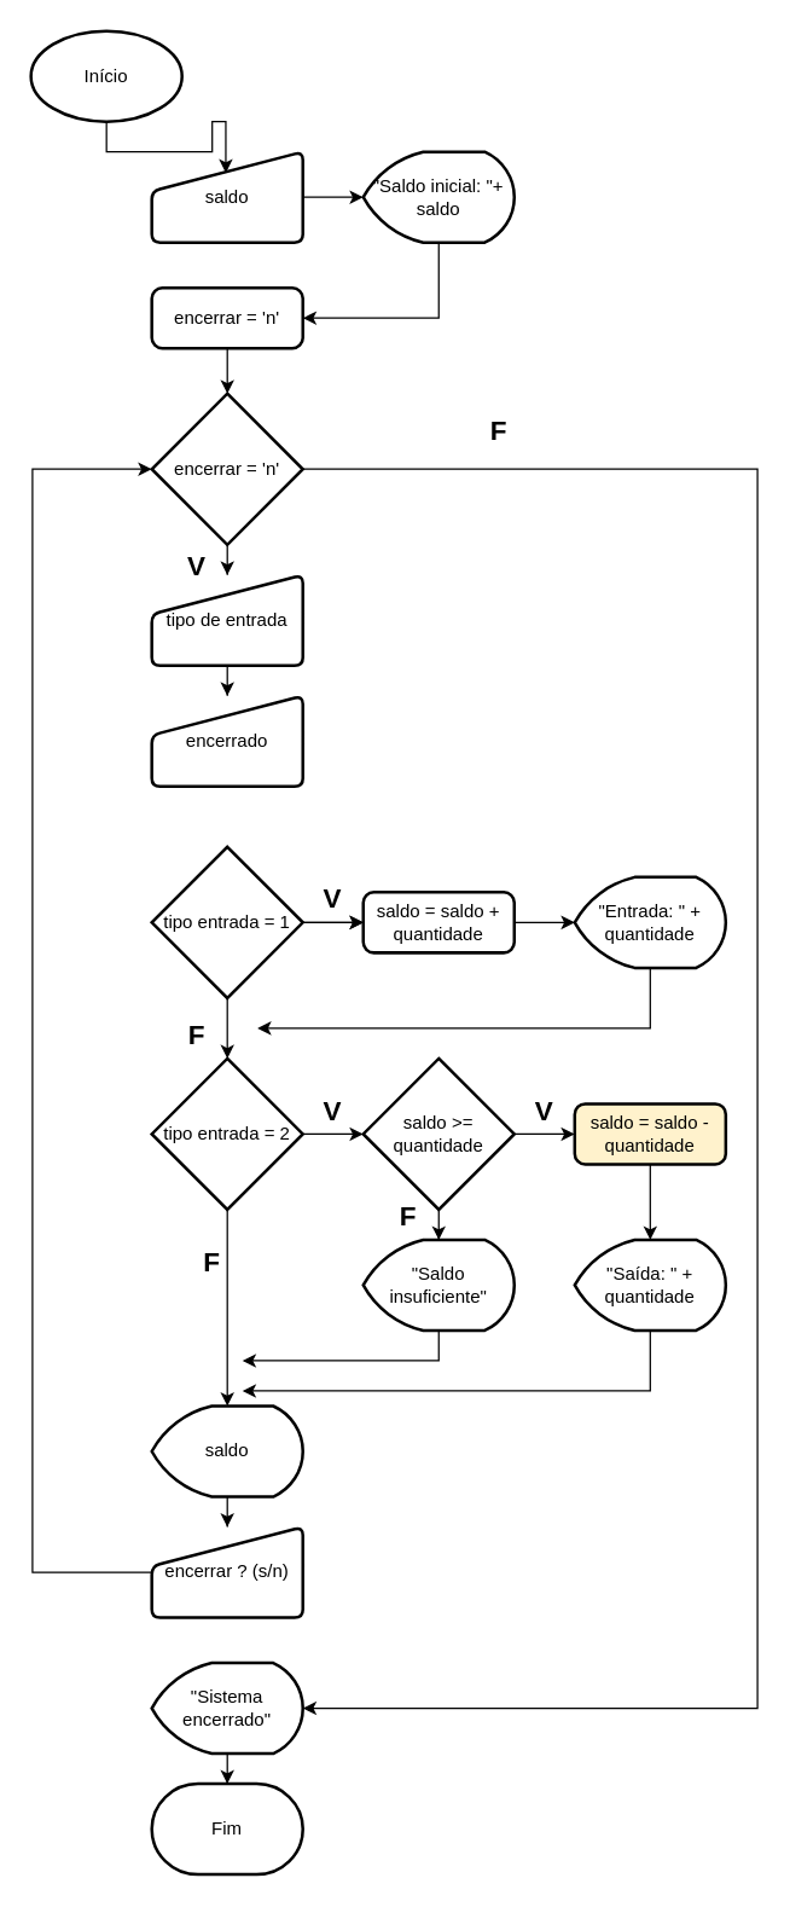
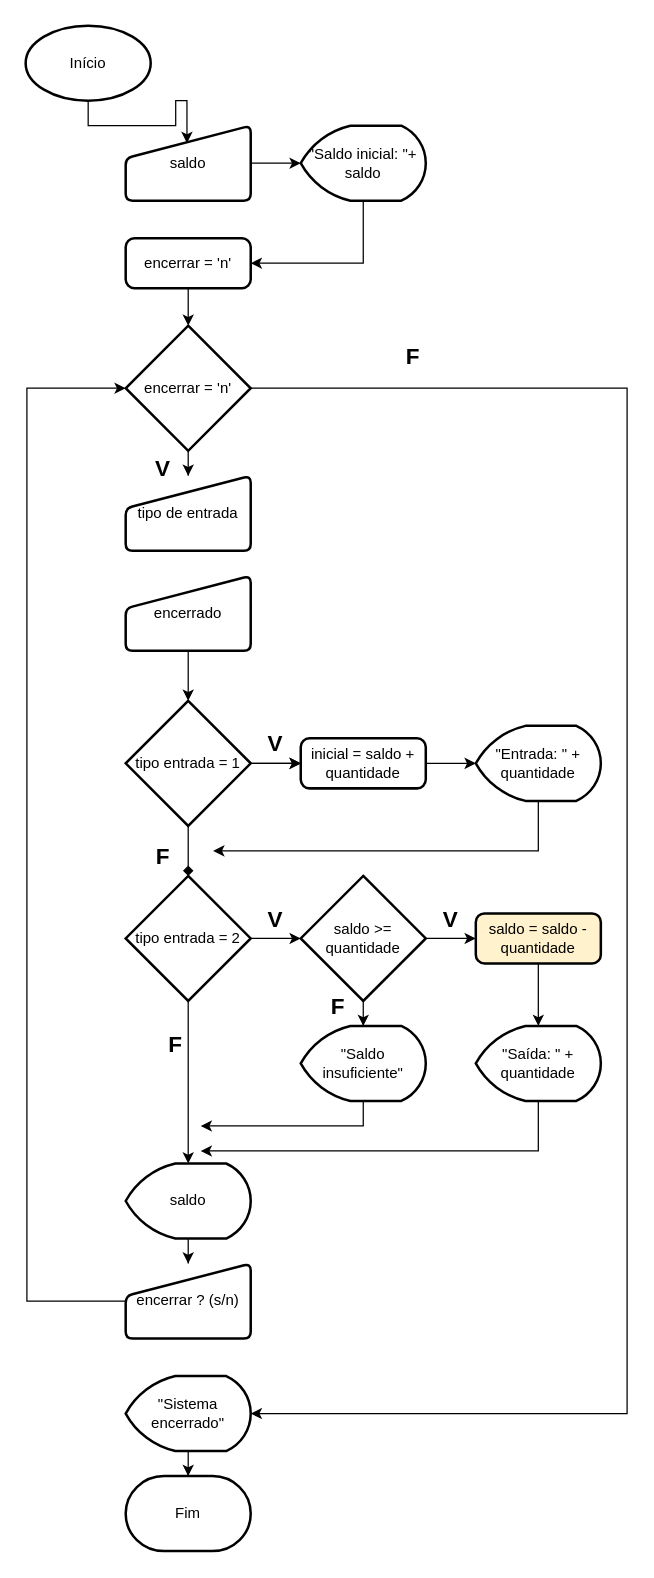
  <mxCell id="0" />
  <mxCell id="1" parent="0" />
  <mxCell id="2" value="Início" style="strokeWidth=2;html=1;shape=mxgraph.flowchart.start_1;whiteSpace=wrap;" vertex="1" parent="1"><mxGeometry x="20" y="20" width="100" height="60" as="geometry" /></mxCell>
  <mxCell id="3" style="edgeStyle=orthogonalEdgeStyle;rounded=0;orthogonalLoop=1;jettySize=auto;html=1;exitX=1;exitY=0.5;exitDx=0;exitDy=0;" edge="1" parent="1" source="4" target="7"><mxGeometry relative="1" as="geometry" /></mxCell>
  <mxCell id="4" value="saldo" style="html=1;strokeWidth=2;shape=manualInput;whiteSpace=wrap;rounded=1;size=26;arcSize=11;" vertex="1" parent="1"><mxGeometry x="100" y="100" width="100" height="60" as="geometry" /></mxCell>
  <mxCell id="5" style="edgeStyle=orthogonalEdgeStyle;rounded=0;orthogonalLoop=1;jettySize=auto;html=1;exitX=0.5;exitY=1;exitDx=0;exitDy=0;exitPerimeter=0;entryX=0.49;entryY=0.233;entryDx=0;entryDy=0;entryPerimeter=0;" edge="1" parent="1" source="2" target="4"><mxGeometry relative="1" as="geometry" /></mxCell>
  <mxCell id="6" style="edgeStyle=orthogonalEdgeStyle;rounded=0;orthogonalLoop=1;jettySize=auto;html=1;" edge="1" parent="1" source="7" target="9"><mxGeometry relative="1" as="geometry"><mxPoint x="240" y="230" as="targetPoint" /><Array as="points"><mxPoint x="290" y="210" /></Array></mxGeometry></mxCell>
  <mxCell id="7" value="&quot;Saldo inicial: &quot;+ saldo" style="strokeWidth=2;html=1;shape=mxgraph.flowchart.display;whiteSpace=wrap;" vertex="1" parent="1"><mxGeometry x="240" y="100" width="100" height="60" as="geometry" /></mxCell>
  <mxCell id="8" style="edgeStyle=orthogonalEdgeStyle;rounded=0;orthogonalLoop=1;jettySize=auto;html=1;exitX=0.5;exitY=1;exitDx=0;exitDy=0;" edge="1" parent="1" source="9" target="12"><mxGeometry relative="1" as="geometry" /></mxCell>
  <mxCell id="9" value="encerrar = 'n'" style="rounded=1;whiteSpace=wrap;html=1;absoluteArcSize=1;arcSize=14;strokeWidth=2;" vertex="1" parent="1"><mxGeometry x="100" y="190" width="100" height="40" as="geometry" /></mxCell>
  <mxCell id="10" style="edgeStyle=orthogonalEdgeStyle;rounded=0;orthogonalLoop=1;jettySize=auto;html=1;exitX=0.5;exitY=1;exitDx=0;exitDy=0;exitPerimeter=0;" edge="1" parent="1" source="12" target="14"><mxGeometry relative="1" as="geometry" /></mxCell>
  <mxCell id="11" style="edgeStyle=orthogonalEdgeStyle;rounded=0;orthogonalLoop=1;jettySize=auto;html=1;" edge="1" parent="1" source="12" target="42"><mxGeometry relative="1" as="geometry"><mxPoint x="500" y="1140" as="targetPoint" /><Array as="points"><mxPoint x="501" y="310" /><mxPoint x="501" y="1130" /></Array></mxGeometry></mxCell>
  <mxCell id="12" value="encerrar = 'n'" style="strokeWidth=2;html=1;shape=mxgraph.flowchart.decision;whiteSpace=wrap;" vertex="1" parent="1"><mxGeometry x="100" y="260" width="100" height="100" as="geometry" /></mxCell>
- <mxCell id="13" style="edgeStyle=orthogonalEdgeStyle;rounded=0;orthogonalLoop=1;jettySize=auto;html=1;exitX=0.5;exitY=1;exitDx=0;exitDy=0;" edge="1" parent="1" source="14" target="16"><mxGeometry relative="1" as="geometry" /></mxCell>
  <mxCell id="14" value="tipo de entrada" style="html=1;strokeWidth=2;shape=manualInput;whiteSpace=wrap;rounded=1;size=26;arcSize=11;" vertex="1" parent="1"><mxGeometry x="100" y="380" width="100" height="60" as="geometry" /></mxCell>
+ <mxCell id="15" style="edgeStyle=orthogonalEdgeStyle;rounded=0;orthogonalLoop=1;jettySize=auto;html=1;exitX=0.5;exitY=1;exitDx=0;exitDy=0;" edge="1" parent="1" source="16" target="20"><mxGeometry relative="1" as="geometry" /></mxCell>
  <mxCell id="16" value="encerrado" style="html=1;strokeWidth=2;shape=manualInput;whiteSpace=wrap;rounded=1;size=26;arcSize=11;" vertex="1" parent="1"><mxGeometry x="100" y="460" width="100" height="60" as="geometry" /></mxCell>
- <mxCell id="17" style="edgeStyle=orthogonalEdgeStyle;rounded=0;orthogonalLoop=1;jettySize=auto;html=1;exitX=0.5;exitY=1;exitDx=0;exitDy=0;exitPerimeter=0;" edge="1" parent="1" source="20" target="23"><mxGeometry relative="1" as="geometry" /></mxCell>
+ <mxCell id="17" style="edgeStyle=orthogonalEdgeStyle;rounded=0;orthogonalLoop=1;jettySize=auto;html=1;exitX=0.5;exitY=1;exitDx=0;exitDy=0;exitPerimeter=0;endArrow=diamond;" edge="1" parent="1" source="20" target="23"><mxGeometry relative="1" as="geometry" /></mxCell>
  <mxCell id="18" style="edgeStyle=orthogonalEdgeStyle;rounded=0;orthogonalLoop=1;jettySize=auto;html=1;" edge="1" parent="1" source="20" target="25"><mxGeometry relative="1" as="geometry" /></mxCell>
  <mxCell id="19" style="edgeStyle=orthogonalEdgeStyle;rounded=0;orthogonalLoop=1;jettySize=auto;html=1;" edge="1" parent="1" source="20" target="25"><mxGeometry relative="1" as="geometry" /></mxCell>
  <mxCell id="20" value="tipo entrada = 1" style="strokeWidth=2;html=1;shape=mxgraph.flowchart.decision;whiteSpace=wrap;" vertex="1" parent="1"><mxGeometry x="100" y="560" width="100" height="100" as="geometry" /></mxCell>
  <mxCell id="21" style="edgeStyle=orthogonalEdgeStyle;rounded=0;orthogonalLoop=1;jettySize=auto;html=1;" edge="1" parent="1" source="23" target="30"><mxGeometry relative="1" as="geometry" /></mxCell>
  <mxCell id="22" style="edgeStyle=orthogonalEdgeStyle;rounded=0;orthogonalLoop=1;jettySize=auto;html=1;" edge="1" parent="1" source="23" target="38"><mxGeometry relative="1" as="geometry" /></mxCell>
  <mxCell id="23" value="tipo entrada = 2" style="strokeWidth=2;html=1;shape=mxgraph.flowchart.decision;whiteSpace=wrap;" vertex="1" parent="1"><mxGeometry x="100" y="700" width="100" height="100" as="geometry" /></mxCell>
  <mxCell id="24" style="edgeStyle=orthogonalEdgeStyle;rounded=0;orthogonalLoop=1;jettySize=auto;html=1;" edge="1" parent="1" source="25" target="27"><mxGeometry relative="1" as="geometry" /></mxCell>
- <mxCell id="25" value="saldo = saldo + quantidade" style="rounded=1;whiteSpace=wrap;html=1;absoluteArcSize=1;arcSize=14;strokeWidth=2;" vertex="1" parent="1"><mxGeometry x="240" y="590" width="100" height="40" as="geometry" /></mxCell>
+ <mxCell id="25" value="inicial = saldo + quantidade" style="rounded=1;whiteSpace=wrap;html=1;absoluteArcSize=1;arcSize=14;strokeWidth=2;" vertex="1" parent="1"><mxGeometry x="240" y="590" width="100" height="40" as="geometry" /></mxCell>
  <mxCell id="26" style="edgeStyle=orthogonalEdgeStyle;rounded=0;orthogonalLoop=1;jettySize=auto;html=1;" edge="1" parent="1" source="27"><mxGeometry relative="1" as="geometry"><mxPoint x="170" y="680" as="targetPoint" /><Array as="points"><mxPoint x="430" y="680" /></Array></mxGeometry></mxCell>
  <mxCell id="27" value="&quot;Entrada: &quot; + quantidade" style="strokeWidth=2;html=1;shape=mxgraph.flowchart.display;whiteSpace=wrap;" vertex="1" parent="1"><mxGeometry x="380" y="580" width="100" height="60" as="geometry" /></mxCell>
  <mxCell id="28" style="edgeStyle=orthogonalEdgeStyle;rounded=0;orthogonalLoop=1;jettySize=auto;html=1;" edge="1" parent="1" source="30" target="32"><mxGeometry relative="1" as="geometry" /></mxCell>
  <mxCell id="29" style="edgeStyle=orthogonalEdgeStyle;rounded=0;orthogonalLoop=1;jettySize=auto;html=1;exitX=0.5;exitY=1;exitDx=0;exitDy=0;exitPerimeter=0;" edge="1" parent="1" source="30" target="34"><mxGeometry relative="1" as="geometry" /></mxCell>
  <mxCell id="30" value="saldo &amp;gt;= quantidade" style="strokeWidth=2;html=1;shape=mxgraph.flowchart.decision;whiteSpace=wrap;" vertex="1" parent="1"><mxGeometry x="240" y="700" width="100" height="100" as="geometry" /></mxCell>
  <mxCell id="31" style="edgeStyle=orthogonalEdgeStyle;rounded=0;orthogonalLoop=1;jettySize=auto;html=1;" edge="1" parent="1" source="32" target="36"><mxGeometry relative="1" as="geometry" /></mxCell>
  <mxCell id="32" value="saldo = saldo - quantidade" style="rounded=1;whiteSpace=wrap;html=1;absoluteArcSize=1;arcSize=14;strokeWidth=2;fillColor=#fff2cc;" vertex="1" parent="1"><mxGeometry x="380" y="730" width="100" height="40" as="geometry" /></mxCell>
  <mxCell id="33" style="edgeStyle=orthogonalEdgeStyle;rounded=0;orthogonalLoop=1;jettySize=auto;html=1;" edge="1" parent="1" source="34"><mxGeometry relative="1" as="geometry"><mxPoint x="160" y="900" as="targetPoint" /><Array as="points"><mxPoint x="290" y="900" /><mxPoint x="241" y="900" /></Array></mxGeometry></mxCell>
  <mxCell id="34" value="&quot;Saldo insuficiente&quot;" style="strokeWidth=2;html=1;shape=mxgraph.flowchart.display;whiteSpace=wrap;" vertex="1" parent="1"><mxGeometry x="240" y="820" width="100" height="60" as="geometry" /></mxCell>
  <mxCell id="35" style="edgeStyle=orthogonalEdgeStyle;rounded=0;orthogonalLoop=1;jettySize=auto;html=1;" edge="1" parent="1" source="36"><mxGeometry relative="1" as="geometry"><mxPoint x="160" y="920" as="targetPoint" /><Array as="points"><mxPoint x="430" y="920" /><mxPoint x="381" y="920" /></Array></mxGeometry></mxCell>
  <mxCell id="36" value="&quot;Saída: &quot; + quantidade" style="strokeWidth=2;html=1;shape=mxgraph.flowchart.display;whiteSpace=wrap;" vertex="1" parent="1"><mxGeometry x="380" y="820" width="100" height="60" as="geometry" /></mxCell>
  <mxCell id="37" style="edgeStyle=orthogonalEdgeStyle;rounded=0;orthogonalLoop=1;jettySize=auto;html=1;exitX=0.5;exitY=1;exitDx=0;exitDy=0;exitPerimeter=0;" edge="1" parent="1" source="38" target="40"><mxGeometry relative="1" as="geometry" /></mxCell>
  <mxCell id="38" value="saldo" style="strokeWidth=2;html=1;shape=mxgraph.flowchart.display;whiteSpace=wrap;" vertex="1" parent="1"><mxGeometry x="100" y="930" width="100" height="60" as="geometry" /></mxCell>
  <mxCell id="39" style="edgeStyle=orthogonalEdgeStyle;rounded=0;orthogonalLoop=1;jettySize=auto;html=1;" edge="1" parent="1" source="40" target="12"><mxGeometry relative="1" as="geometry"><mxPoint x="20" y="300" as="targetPoint" /><Array as="points"><mxPoint x="21" y="1040" /><mxPoint x="21" y="310" /></Array></mxGeometry></mxCell>
  <mxCell id="40" value="encerrar ? (s/n)" style="html=1;strokeWidth=2;shape=manualInput;whiteSpace=wrap;rounded=1;size=26;arcSize=11;" vertex="1" parent="1"><mxGeometry x="100" y="1010" width="100" height="60" as="geometry" /></mxCell>
  <mxCell id="41" style="edgeStyle=orthogonalEdgeStyle;rounded=0;orthogonalLoop=1;jettySize=auto;html=1;exitX=0.5;exitY=1;exitDx=0;exitDy=0;exitPerimeter=0;" edge="1" parent="1" source="42" target="43"><mxGeometry relative="1" as="geometry" /></mxCell>
  <mxCell id="42" value="&quot;Sistema encerrado&quot;" style="strokeWidth=2;html=1;shape=mxgraph.flowchart.display;whiteSpace=wrap;" vertex="1" parent="1"><mxGeometry x="100" y="1100" width="100" height="60" as="geometry" /></mxCell>
  <mxCell id="43" value="Fim" style="strokeWidth=2;html=1;shape=mxgraph.flowchart.terminator;whiteSpace=wrap;" vertex="1" parent="1"><mxGeometry x="100" y="1180" width="100" height="60" as="geometry" /></mxCell>
  <mxCell id="44" value="&lt;b&gt;&lt;font style=&quot;font-size: 18px;&quot;&gt;F&lt;/font&gt;&lt;/b&gt;" style="text;strokeColor=none;align=center;fillColor=none;html=1;verticalAlign=middle;whiteSpace=wrap;rounded=0;" vertex="1" parent="1"><mxGeometry x="300" y="270" width="60" height="30" as="geometry" /></mxCell>
  <mxCell id="45" value="&lt;b&gt;&lt;font style=&quot;font-size: 18px;&quot;&gt;F&lt;/font&gt;&lt;/b&gt;" style="text;strokeColor=none;align=center;fillColor=none;html=1;verticalAlign=middle;whiteSpace=wrap;rounded=0;" vertex="1" parent="1"><mxGeometry x="100" y="670" width="60" height="30" as="geometry" /></mxCell>
  <mxCell id="46" value="&lt;b&gt;&lt;font style=&quot;font-size: 18px;&quot;&gt;F&lt;/font&gt;&lt;/b&gt;" style="text;strokeColor=none;align=center;fillColor=none;html=1;verticalAlign=middle;whiteSpace=wrap;rounded=0;" vertex="1" parent="1"><mxGeometry x="110" y="820" width="60" height="30" as="geometry" /></mxCell>
  <mxCell id="47" value="&lt;b&gt;&lt;font style=&quot;font-size: 18px;&quot;&gt;F&lt;/font&gt;&lt;/b&gt;" style="text;strokeColor=none;align=center;fillColor=none;html=1;verticalAlign=middle;whiteSpace=wrap;rounded=0;" vertex="1" parent="1"><mxGeometry x="240" y="790" width="60" height="30" as="geometry" /></mxCell>
  <mxCell id="48" value="&lt;b&gt;&lt;font style=&quot;font-size: 18px;&quot;&gt;V&lt;/font&gt;&lt;/b&gt;" style="text;strokeColor=none;align=center;fillColor=none;html=1;verticalAlign=middle;whiteSpace=wrap;rounded=0;" vertex="1" parent="1"><mxGeometry x="100" y="360" width="60" height="30" as="geometry" /></mxCell>
  <mxCell id="49" value="&lt;b&gt;&lt;font style=&quot;font-size: 18px;&quot;&gt;V&lt;/font&gt;&lt;/b&gt;" style="text;strokeColor=none;align=center;fillColor=none;html=1;verticalAlign=middle;whiteSpace=wrap;rounded=0;" vertex="1" parent="1"><mxGeometry x="190" y="580" width="60" height="30" as="geometry" /></mxCell>
  <mxCell id="50" value="&lt;b&gt;&lt;font style=&quot;font-size: 18px;&quot;&gt;V&lt;/font&gt;&lt;/b&gt;" style="text;strokeColor=none;align=center;fillColor=none;html=1;verticalAlign=middle;whiteSpace=wrap;rounded=0;" vertex="1" parent="1"><mxGeometry x="330" y="720" width="60" height="30" as="geometry" /></mxCell>
  <mxCell id="51" value="&lt;b&gt;&lt;font style=&quot;font-size: 18px;&quot;&gt;V&lt;/font&gt;&lt;/b&gt;" style="text;strokeColor=none;align=center;fillColor=none;html=1;verticalAlign=middle;whiteSpace=wrap;rounded=0;" vertex="1" parent="1"><mxGeometry x="190" y="720" width="60" height="30" as="geometry" /></mxCell>
